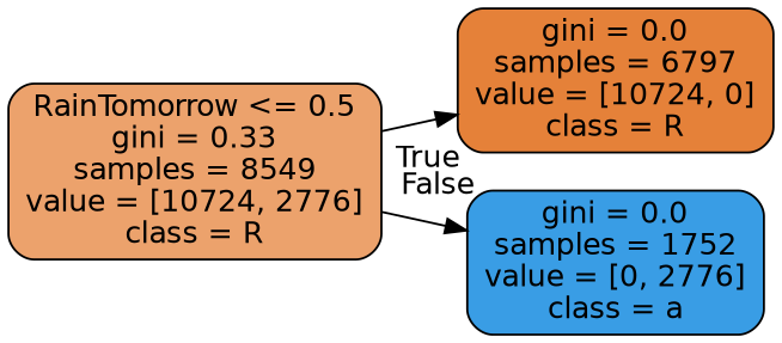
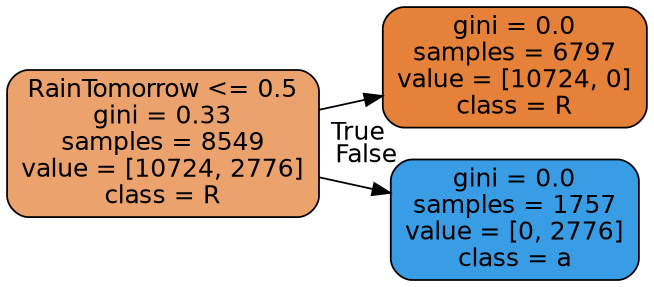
  digraph {
    rankdir=LR
    node [color=black fontname=helvetica shape=box style="filled, rounded"]
    edge [fontname=helvetica labeldistance=2.5]
    n1 [fillcolor="#eca26c" label="RainTomorrow <= 0.5\ngini = 0.33\nsamples = 8549\nvalue = [10724, 2776]\nclass = R"]
    n2 [fillcolor="#e58139" label="gini = 0.0\nsamples = 6797\nvalue = [10724, 0]\nclass = R"]
-   n3 [fillcolor="#399de5" label="gini = 0.0\nsamples = 1752\nvalue = [0, 2776]\nclass = a"]
+   n3 [fillcolor="#399de5" label="gini = 0.0\nsamples = 1757\nvalue = [0, 2776]\nclass = a"]
    n1 -> n2 [headlabel=True labelangle=45]
    n1 -> n3 [headlabel=False labelangle=-45]
  }
